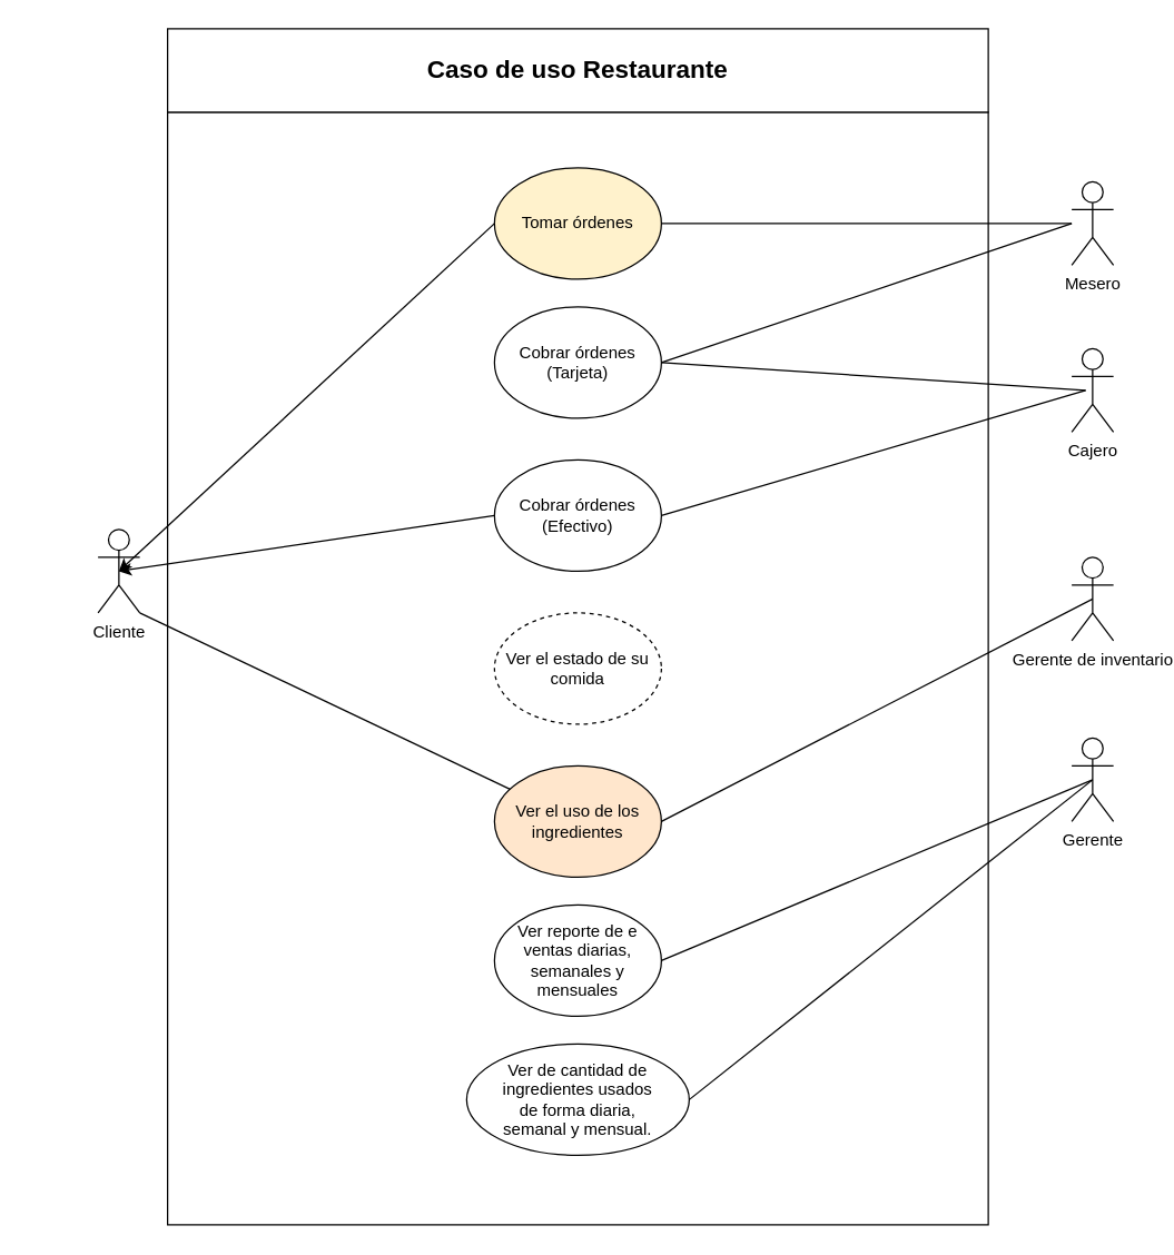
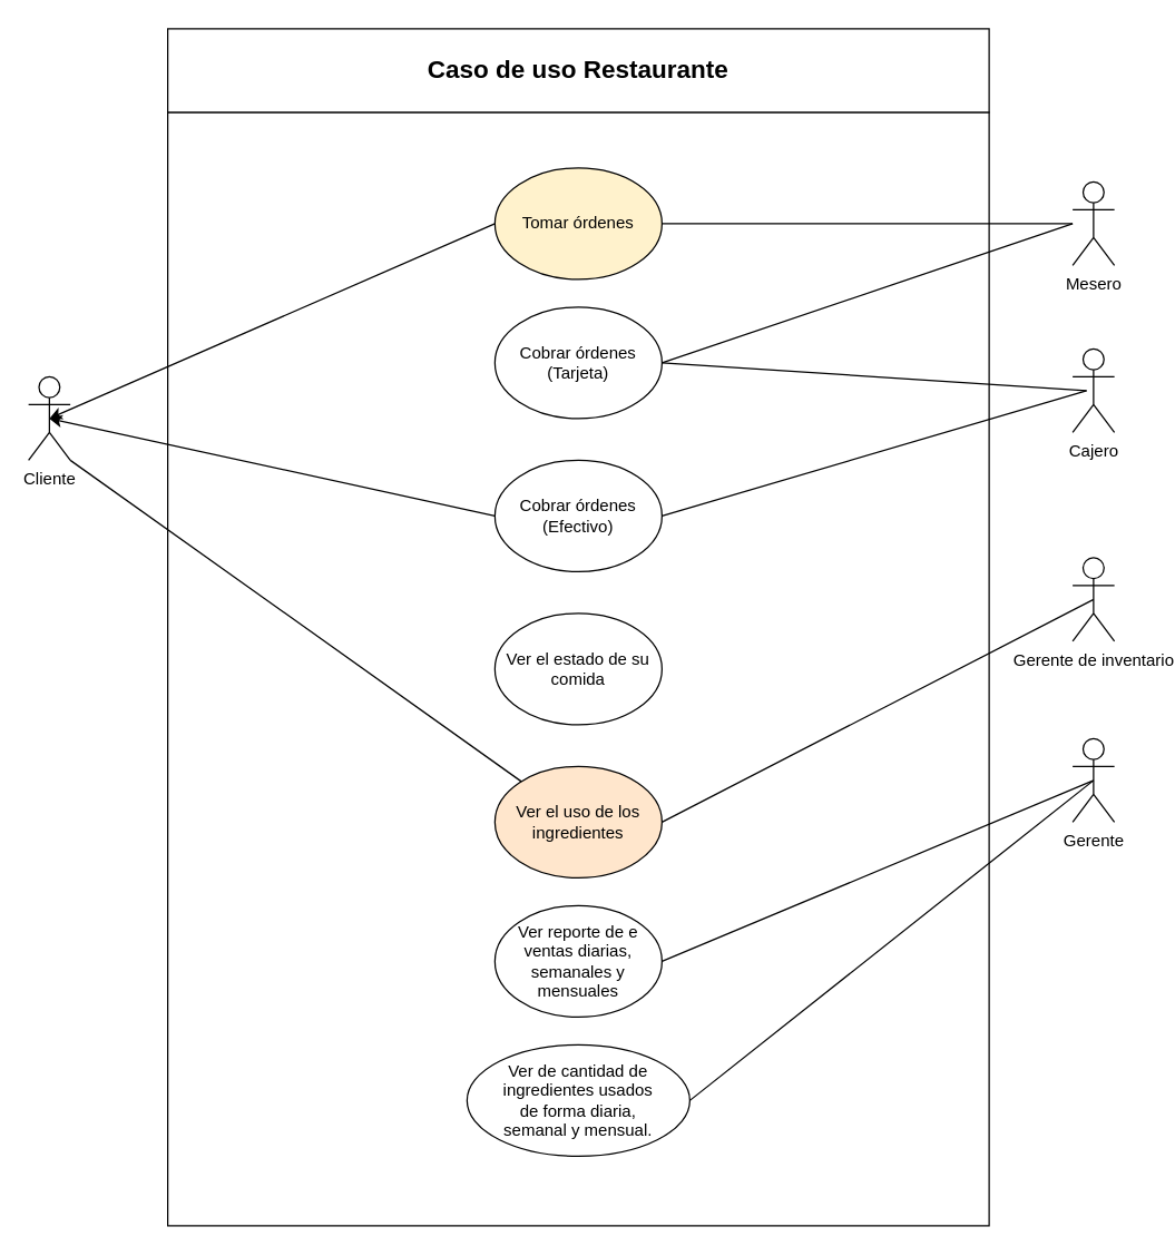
  <mxCell id="0" />
  <mxCell id="1" parent="0" />
  <mxCell id="2" value="" style="whiteSpace=wrap;html=1;" vertex="1" parent="1"><mxGeometry x="120" y="80" width="590" height="800" as="geometry" /></mxCell>
- <mxCell id="3" value="Cliente" style="shape=umlActor;verticalLabelPosition=bottom;verticalAlign=top;html=1;outlineConnect=0;" vertex="1" parent="1"><mxGeometry x="70" y="380" width="30" height="60" as="geometry" /></mxCell>
+ <mxCell id="3" value="Cliente" style="shape=umlActor;verticalLabelPosition=bottom;verticalAlign=top;html=1;outlineConnect=0;" vertex="1" parent="1"><mxGeometry x="20" y="270" width="30" height="60" as="geometry" /></mxCell>
  <mxCell id="4" value="Mesero" style="shape=umlActor;verticalLabelPosition=bottom;verticalAlign=top;html=1;outlineConnect=0;" vertex="1" parent="1"><mxGeometry x="770" y="130" width="30" height="60" as="geometry" /></mxCell>
  <mxCell id="5" value="Tomar órdenes" style="ellipse;whiteSpace=wrap;html=1;fillColor=#fff2cc;" vertex="1" parent="1"><mxGeometry x="355" y="120" width="120" height="80" as="geometry" /></mxCell>
  <mxCell id="6" value="Cobrar órdenes (Tarjeta)" style="ellipse;whiteSpace=wrap;html=1;" vertex="1" parent="1"><mxGeometry x="355" y="220" width="120" height="80" as="geometry" /></mxCell>
- <mxCell id="7" value="Ver el estado de su comida" style="ellipse;whiteSpace=wrap;html=1;dashed=1;" vertex="1" parent="1"><mxGeometry x="355" y="440" width="120" height="80" as="geometry" /></mxCell>
+ <mxCell id="7" value="Ver el estado de su comida" style="ellipse;whiteSpace=wrap;html=1;" vertex="1" parent="1"><mxGeometry x="355" y="440" width="120" height="80" as="geometry" /></mxCell>
  <mxCell id="8" value="Ver reporte de&amp;nbsp;e ventas diarias,&lt;br/&gt;semanales y mensuales " style="ellipse;whiteSpace=wrap;html=1;" vertex="1" parent="1"><mxGeometry x="355" y="650" width="120" height="80" as="geometry" /></mxCell>
  <mxCell id="9" value="Ver el uso de los ingredientes" style="ellipse;whiteSpace=wrap;html=1;fillColor=#ffe6cc;" vertex="1" parent="1"><mxGeometry x="355" y="550" width="120" height="80" as="geometry" /></mxCell>
  <mxCell id="10" value="Gerente" style="shape=umlActor;verticalLabelPosition=bottom;verticalAlign=top;html=1;outlineConnect=0;" vertex="1" parent="1"><mxGeometry x="770" y="530" width="30" height="60" as="geometry" /></mxCell>
  <mxCell id="11" value="Gerente de inventario" style="shape=umlActor;verticalLabelPosition=bottom;verticalAlign=top;html=1;outlineConnect=0;" vertex="1" parent="1"><mxGeometry x="770" y="400" width="30" height="60" as="geometry" /></mxCell>
  <mxCell id="12" value="" style="endArrow=none;html=1;rounded=0;exitX=1;exitY=0.5;exitDx=0;exitDy=0;" edge="1" parent="1" source="5" target="4"><mxGeometry width="50" height="50" relative="1" as="geometry"><mxPoint x="180" y="300" as="sourcePoint" /><mxPoint x="230" y="250" as="targetPoint" /></mxGeometry></mxCell>
  <mxCell id="13" value="" style="endArrow=classic;html=1;rounded=0;exitX=0;exitY=0.5;exitDx=0;exitDy=0;entryX=0.5;entryY=0.5;entryDx=0;entryDy=0;entryPerimeter=0;" edge="1" parent="1" source="5" target="3"><mxGeometry width="50" height="50" relative="1" as="geometry"><mxPoint x="510" y="300" as="sourcePoint" /><mxPoint x="70" y="290" as="targetPoint" /></mxGeometry></mxCell>
  <mxCell id="14" value="&lt;div&gt;Ver de cantidad de ingredientes usados&lt;/div&gt;de forma diaria,&lt;br&gt;semanal y mensual." style="ellipse;whiteSpace=wrap;html=1;" vertex="1" parent="1"><mxGeometry x="335" y="750" width="160" height="80" as="geometry" /></mxCell>
  <mxCell id="15" value="Cajero" style="shape=umlActor;verticalLabelPosition=bottom;verticalAlign=top;html=1;outlineConnect=0;" vertex="1" parent="1"><mxGeometry x="770" y="250" width="30" height="60" as="geometry" /></mxCell>
  <mxCell id="16" value="Cobrar órdenes (Efectivo)" style="ellipse;whiteSpace=wrap;html=1;" vertex="1" parent="1"><mxGeometry x="355" y="330" width="120" height="80" as="geometry" /></mxCell>
  <mxCell id="17" value="" style="endArrow=none;html=1;rounded=0;exitX=1;exitY=0.5;exitDx=0;exitDy=0;" edge="1" parent="1" source="6"><mxGeometry width="50" height="50" relative="1" as="geometry"><mxPoint x="750" y="310" as="sourcePoint" /><mxPoint x="780" y="280" as="targetPoint" /></mxGeometry></mxCell>
  <mxCell id="18" value="" style="endArrow=none;html=1;rounded=0;exitX=1;exitY=0.5;exitDx=0;exitDy=0;" edge="1" parent="1" source="6"><mxGeometry width="50" height="50" relative="1" as="geometry"><mxPoint x="510" y="370" as="sourcePoint" /><mxPoint x="770" y="160" as="targetPoint" /></mxGeometry></mxCell>
  <mxCell id="19" value="" style="endArrow=none;html=1;rounded=0;exitX=1;exitY=0.5;exitDx=0;exitDy=0;" edge="1" parent="1" source="16"><mxGeometry width="50" height="50" relative="1" as="geometry"><mxPoint x="600" y="370" as="sourcePoint" /><mxPoint x="780" y="280" as="targetPoint" /></mxGeometry></mxCell>
  <mxCell id="20" value="" style="endArrow=classic;html=1;rounded=0;exitX=0;exitY=0.5;exitDx=0;exitDy=0;entryX=0.5;entryY=0.5;entryDx=0;entryDy=0;entryPerimeter=0;" edge="1" parent="1" source="16" target="3"><mxGeometry width="50" height="50" relative="1" as="geometry"><mxPoint x="510" y="370" as="sourcePoint" /><mxPoint x="560" y="320" as="targetPoint" /></mxGeometry></mxCell>
  <mxCell id="21" value="" style="endArrow=none;html=1;rounded=0;exitX=1;exitY=1;exitDx=0;exitDy=0;exitPerimeter=0;" edge="1" parent="1" source="3" target="9"><mxGeometry width="50" height="50" relative="1" as="geometry"><mxPoint x="510" y="470" as="sourcePoint" /><mxPoint x="560" y="420" as="targetPoint" /></mxGeometry></mxCell>
  <mxCell id="22" value="" style="endArrow=none;html=1;rounded=0;exitX=1;exitY=0.5;exitDx=0;exitDy=0;entryX=0.5;entryY=0.5;entryDx=0;entryDy=0;entryPerimeter=0;" edge="1" parent="1" source="9" target="11"><mxGeometry width="50" height="50" relative="1" as="geometry"><mxPoint x="510" y="570" as="sourcePoint" /><mxPoint x="560" y="520" as="targetPoint" /></mxGeometry></mxCell>
  <mxCell id="23" value="" style="endArrow=none;html=1;rounded=0;entryX=0.5;entryY=0.5;entryDx=0;entryDy=0;entryPerimeter=0;exitX=1;exitY=0.5;exitDx=0;exitDy=0;" edge="1" parent="1" source="8" target="10"><mxGeometry width="50" height="50" relative="1" as="geometry"><mxPoint x="510" y="770" as="sourcePoint" /><mxPoint x="560" y="720" as="targetPoint" /></mxGeometry></mxCell>
  <mxCell id="24" value="" style="endArrow=none;html=1;rounded=0;entryX=0.5;entryY=0.5;entryDx=0;entryDy=0;entryPerimeter=0;exitX=1;exitY=0.5;exitDx=0;exitDy=0;" edge="1" parent="1" source="14" target="10"><mxGeometry width="50" height="50" relative="1" as="geometry"><mxPoint x="630" y="740" as="sourcePoint" /><mxPoint x="680" y="690" as="targetPoint" /></mxGeometry></mxCell>
  <mxCell id="25" value="&lt;b&gt;&lt;font style=&quot;font-size: 18px;&quot;&gt;Caso de uso&amp;nbsp;Restaurante&lt;/font&gt;&lt;/b&gt;" style="rounded=0;whiteSpace=wrap;html=1;labelBackgroundColor=#ffffff;" vertex="1" parent="1"><mxGeometry x="120" y="20" width="590" height="60" as="geometry" /></mxCell>
